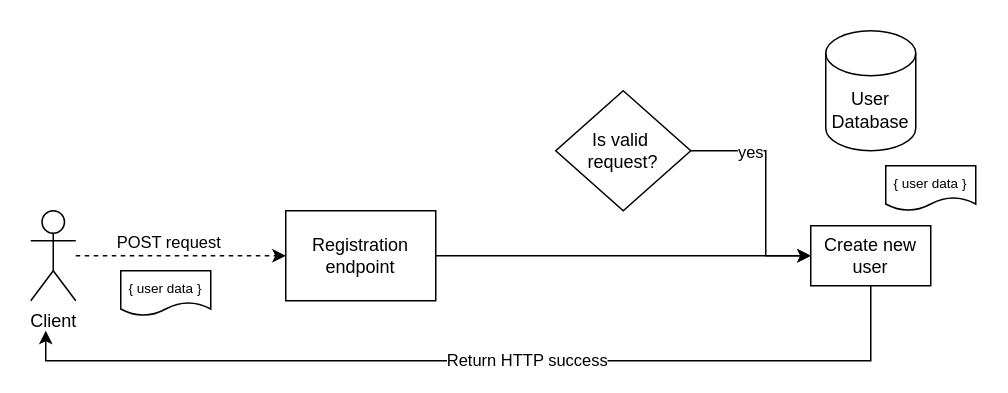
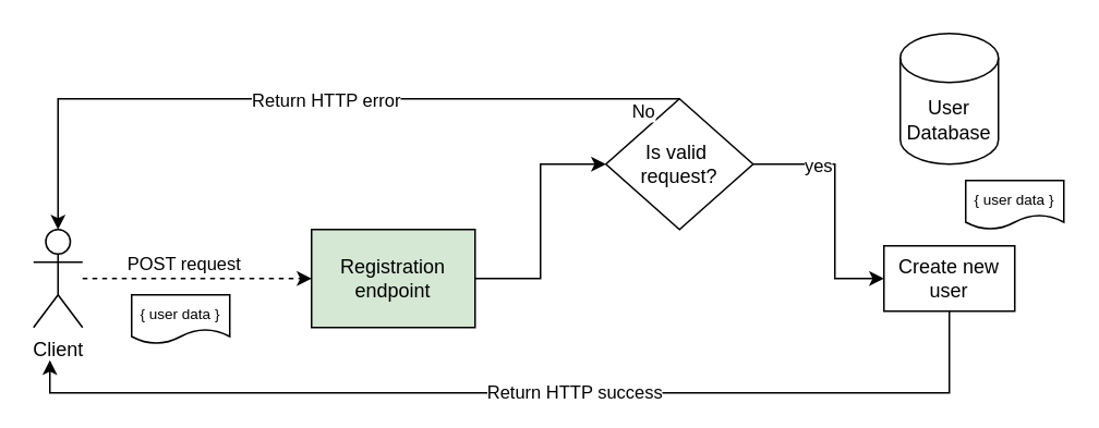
  <mxCell id="0" />
  <mxCell id="1" parent="0" />
- <mxCell id="2" style="edgeStyle=orthogonalEdgeStyle;rounded=0;orthogonalLoop=1;jettySize=auto;html=1;" edge="1" parent="1" source="3" target="17"><mxGeometry relative="1" as="geometry" /></mxCell>
- <mxCell id="3" value="Registration endpoint" style="rounded=0;whiteSpace=wrap;html=1;" vertex="1" parent="1"><mxGeometry x="190" y="140" width="100" height="60" as="geometry" /></mxCell>
+ <mxCell id="2" style="edgeStyle=orthogonalEdgeStyle;rounded=0;orthogonalLoop=1;jettySize=auto;html=1;entryX=0;entryY=0.5;entryDx=0;entryDy=0;" edge="1" parent="1" source="3" target="8"><mxGeometry relative="1" as="geometry" /></mxCell>
+ <mxCell id="3" value="Registration endpoint" style="rounded=0;whiteSpace=wrap;html=1;fillColor=#d5e8d4;" vertex="1" parent="1"><mxGeometry x="190" y="140" width="100" height="60" as="geometry" /></mxCell>
  <mxCell id="4" value="User Database" style="shape=cylinder3;whiteSpace=wrap;html=1;boundedLbl=1;backgroundOutline=1;size=15;" vertex="1" parent="1"><mxGeometry x="550" y="20" width="60" height="80" as="geometry" /></mxCell>
  <mxCell id="5" style="edgeStyle=orthogonalEdgeStyle;rounded=0;orthogonalLoop=1;jettySize=auto;html=1;dashed=1;" edge="1" parent="1" source="7" target="3"><mxGeometry relative="1" as="geometry" /></mxCell>
  <mxCell id="6" value="POST request" style="edgeLabel;html=1;align=center;verticalAlign=middle;resizable=0;points=[];" vertex="1" connectable="0" parent="5"><mxGeometry x="-0.1" relative="1" as="geometry"><mxPoint x="-2" y="-10" as="offset" /></mxGeometry></mxCell>
  <mxCell id="7" value="Client" style="shape=umlActor;verticalLabelPosition=bottom;verticalAlign=top;html=1;outlineConnect=0;" vertex="1" parent="1"><mxGeometry x="20" y="140" width="30" height="60" as="geometry" /></mxCell>
  <mxCell id="8" value="&lt;div&gt;Is valid&amp;nbsp;&lt;/div&gt;&lt;div&gt;request?&lt;/div&gt;" style="rhombus;whiteSpace=wrap;html=1;" vertex="1" parent="1"><mxGeometry x="370" y="60" width="90" height="80" as="geometry" /></mxCell>
+ <mxCell id="9" style="edgeStyle=orthogonalEdgeStyle;rounded=0;orthogonalLoop=1;jettySize=auto;html=1;entryX=0.5;entryY=0;entryDx=0;entryDy=0;entryPerimeter=0;exitX=0.5;exitY=0;exitDx=0;exitDy=0;" edge="1" parent="1" source="8" target="7"><mxGeometry relative="1" as="geometry"><Array as="points"><mxPoint x="415" y="60" /><mxPoint x="35" y="60" /></Array></mxGeometry></mxCell>
+ <mxCell id="10" value="Return HTTP error" style="edgeLabel;html=1;align=center;verticalAlign=middle;resizable=0;points=[];" vertex="1" connectable="0" parent="9"><mxGeometry x="0.006" y="-1" relative="1" as="geometry"><mxPoint x="14" y="1" as="offset" /></mxGeometry></mxCell>
+ <mxCell id="11" value="No" style="edgeLabel;html=1;align=center;verticalAlign=middle;resizable=0;points=[];" vertex="1" connectable="0" parent="9"><mxGeometry x="-0.898" y="-1" relative="1" as="geometry"><mxPoint y="8" as="offset" /></mxGeometry></mxCell>
  <mxCell id="12" style="edgeStyle=orthogonalEdgeStyle;rounded=0;orthogonalLoop=1;jettySize=auto;html=1;entryX=0;entryY=0.5;entryDx=0;entryDy=0;" edge="1" parent="1" source="8" target="17"><mxGeometry relative="1" as="geometry"><Array as="points"><mxPoint x="510" y="170" /></Array></mxGeometry></mxCell>
  <mxCell id="13" value="yes" style="edgeLabel;html=1;align=center;verticalAlign=middle;resizable=0;points=[];" vertex="1" connectable="0" parent="12"><mxGeometry x="-0.585" y="-2" relative="1" as="geometry"><mxPoint x="8" y="-2" as="offset" /></mxGeometry></mxCell>
  <mxCell id="14" value="&lt;font style=&quot;font-size: 9px;&quot;&gt;{ user data }&lt;/font&gt;" style="shape=document;whiteSpace=wrap;html=1;boundedLbl=1;" vertex="1" parent="1"><mxGeometry x="80" y="180" width="60" height="30" as="geometry" /></mxCell>
  <mxCell id="15" style="edgeStyle=orthogonalEdgeStyle;rounded=0;orthogonalLoop=1;jettySize=auto;html=1;" edge="1" parent="1" source="17"><mxGeometry relative="1" as="geometry"><mxPoint x="30" y="220" as="targetPoint" /><Array as="points"><mxPoint x="580" y="240" /><mxPoint x="30" y="240" /><mxPoint x="30" y="220" /></Array></mxGeometry></mxCell>
  <mxCell id="16" value="Return HTTP success" style="edgeLabel;html=1;align=center;verticalAlign=middle;resizable=0;points=[];" vertex="1" connectable="0" parent="15"><mxGeometry x="-0.431" y="-1" relative="1" as="geometry"><mxPoint x="-104" as="offset" /></mxGeometry></mxCell>
  <mxCell id="17" value="Create new user" style="rounded=0;whiteSpace=wrap;html=1;" vertex="1" parent="1"><mxGeometry x="540" y="150" width="80" height="40" as="geometry" /></mxCell>
  <mxCell id="18" value="&lt;font style=&quot;font-size: 9px;&quot;&gt;{ user data }&lt;/font&gt;" style="shape=document;whiteSpace=wrap;html=1;boundedLbl=1;" vertex="1" parent="1"><mxGeometry x="590" y="110" width="60" height="30" as="geometry" /></mxCell>
